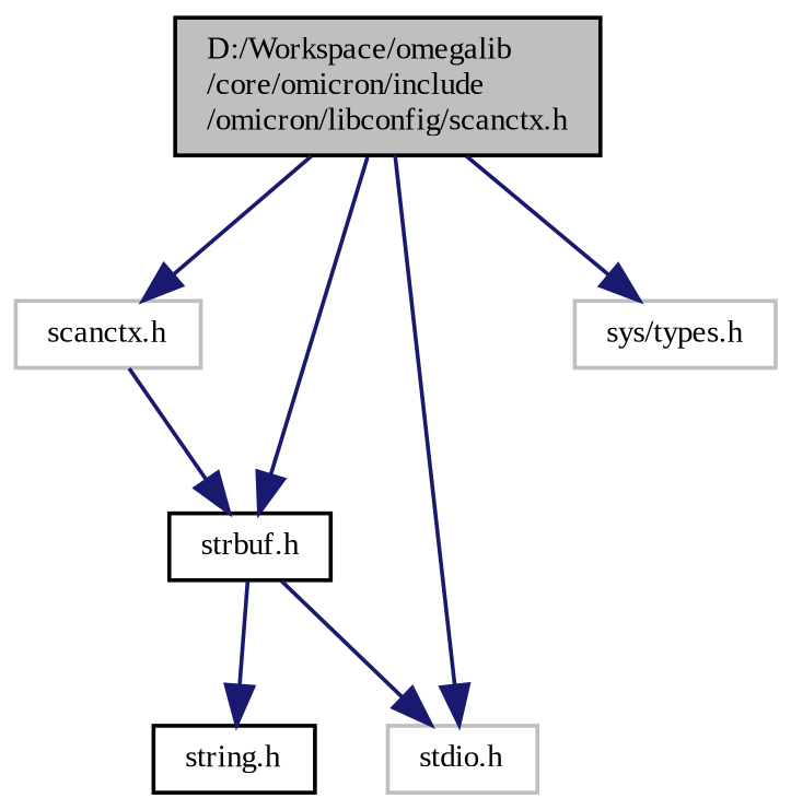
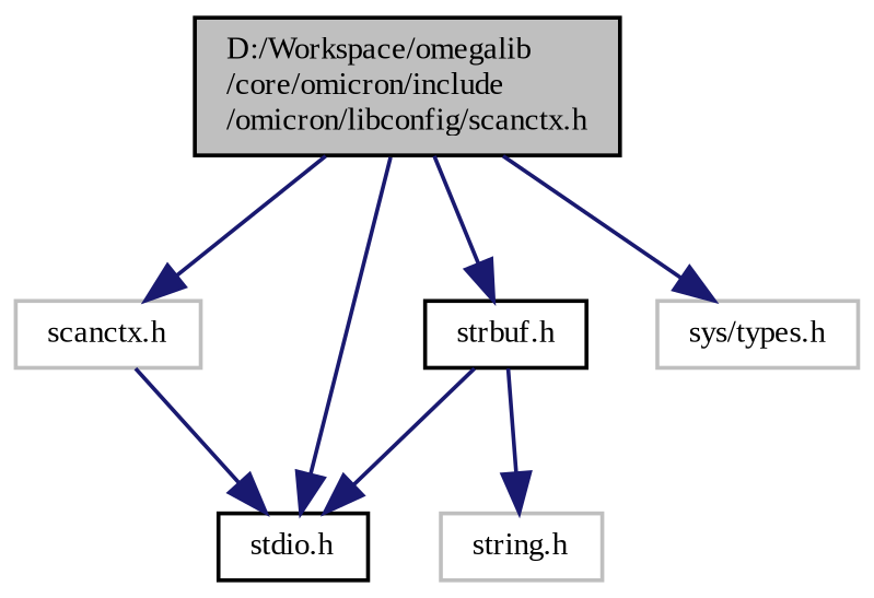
  digraph {
    fontname="Liberation Serif"
    node [color=grey75 fontname="Liberation Serif" fontsize=8 shape=record]
    edge [color=midnightblue fontname="Liberation Serif" fontsize=8 labelfontname="FreeSans.ttf" labelfontsize=8 style=solid]
    n1 [color=black fillcolor=grey75 fontcolor=black height=0.2 label="D:/Workspace/omegalib\l/core/omicron/include\l/omicron/libconfig/scanctx.h" style=filled width=0.4]
    n2 [height=0.2 label="scanctx.h" width=0.4]
-   n3 [height=0.2 label="stdio.h" width=0.4]
+   n3 [color=black height=0.2 label="stdio.h" width=0.4]
    n4 [color=black height=0.2 label="strbuf.h" width=0.4]
    n5 [height=0.2 label="sys/types.h" width=0.4]
-   n6 [color=black height=0.2 label="string.h" width=0.4]
+   n6 [height=0.2 label="string.h" width=0.4]
    n1 -> n2
    n1 -> n3
    n1 -> n4
    n1 -> n5
-   n2 -> n4
+   n2 -> n3
    n4 -> n3
    n4 -> n6
  }
